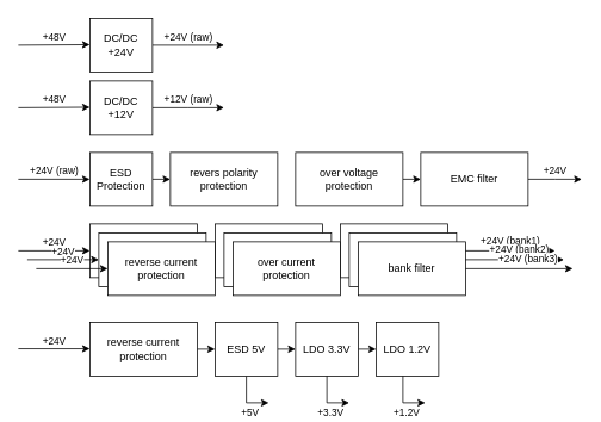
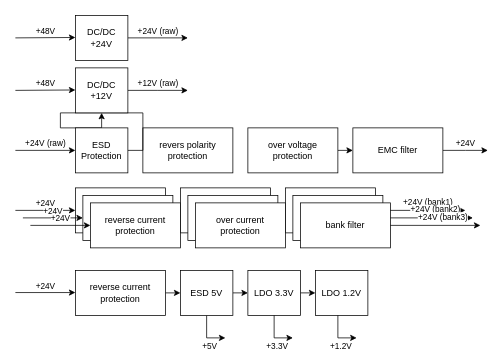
  <mxCell id="0" />
  <mxCell id="1" parent="0" />
  <mxCell id="2" value="revers polarity protection" style="rounded=0;whiteSpace=wrap;html=1;" vertex="1" parent="1"><mxGeometry x="190" y="170" width="120" height="60" as="geometry" /></mxCell>
  <mxCell id="3" style="edgeStyle=orthogonalEdgeStyle;rounded=0;orthogonalLoop=1;jettySize=auto;html=1;exitX=1;exitY=0.5;exitDx=0;exitDy=0;entryX=0;entryY=0.5;entryDx=0;entryDy=0;" edge="1" parent="1" source="4" target="6"><mxGeometry relative="1" as="geometry" /></mxCell>
  <mxCell id="4" value="over voltage protection" style="rounded=0;whiteSpace=wrap;html=1;" vertex="1" parent="1"><mxGeometry x="330" y="170" width="120" height="60" as="geometry" /></mxCell>
  <mxCell id="5" value="+24V" style="edgeStyle=orthogonalEdgeStyle;rounded=0;orthogonalLoop=1;jettySize=auto;html=1;exitX=1;exitY=0.5;exitDx=0;exitDy=0;verticalAlign=bottom;" edge="1" parent="1" source="6"><mxGeometry relative="1" as="geometry"><mxPoint x="650" y="200" as="targetPoint" /></mxGeometry></mxCell>
  <mxCell id="6" value="EMC filter" style="rounded=0;whiteSpace=wrap;html=1;" vertex="1" parent="1"><mxGeometry x="470" y="170" width="120" height="60" as="geometry" /></mxCell>
- <mxCell id="7" style="edgeStyle=orthogonalEdgeStyle;rounded=0;orthogonalLoop=1;jettySize=auto;html=1;exitX=1;exitY=0.5;exitDx=0;exitDy=0;entryX=0;entryY=0.5;entryDx=0;entryDy=0;" edge="1" parent="1" source="8" target="2"><mxGeometry relative="1" as="geometry" /></mxCell>
+ <mxCell id="7" style="edgeStyle=orthogonalEdgeStyle;rounded=0;orthogonalLoop=1;jettySize=auto;html=1;exitX=1;exitY=0.5;exitDx=0;exitDy=0;" edge="1" parent="1" source="8" target="11"><mxGeometry relative="1" as="geometry" /></mxCell>
  <mxCell id="8" value="ESD Protection" style="rounded=0;whiteSpace=wrap;html=1;" vertex="1" parent="1"><mxGeometry x="100" y="170" width="70" height="60" as="geometry" /></mxCell>
  <mxCell id="9" value="+24V (raw)" style="endArrow=classic;html=1;rounded=0;entryX=0;entryY=0.5;entryDx=0;entryDy=0;verticalAlign=bottom;" edge="1" parent="1" target="8"><mxGeometry width="50" height="50" relative="1" as="geometry"><mxPoint x="20" y="200" as="sourcePoint" /><mxPoint x="280" y="270" as="targetPoint" /></mxGeometry></mxCell>
  <mxCell id="10" value="+12V (raw)" style="edgeStyle=orthogonalEdgeStyle;rounded=0;orthogonalLoop=1;jettySize=auto;html=1;exitX=1;exitY=0.5;exitDx=0;exitDy=0;verticalAlign=bottom;" edge="1" parent="1" source="11"><mxGeometry relative="1" as="geometry"><mxPoint x="250" y="120" as="targetPoint" /></mxGeometry></mxCell>
  <mxCell id="11" value="DC/DC +12V" style="rounded=0;whiteSpace=wrap;html=1;" vertex="1" parent="1"><mxGeometry x="100" y="90" width="70" height="60" as="geometry" /></mxCell>
  <mxCell id="12" value="+48V" style="endArrow=classic;html=1;rounded=0;entryX=0;entryY=0.5;entryDx=0;entryDy=0;verticalAlign=bottom;" edge="1" parent="1"><mxGeometry width="50" height="50" relative="1" as="geometry"><mxPoint x="20" y="120" as="sourcePoint" /><mxPoint x="100" y="119.47" as="targetPoint" /></mxGeometry></mxCell>
  <mxCell id="13" value="+24V" style="edgeStyle=orthogonalEdgeStyle;rounded=0;orthogonalLoop=1;jettySize=auto;html=1;verticalAlign=bottom;" edge="1" parent="1"><mxGeometry relative="1" as="geometry"><mxPoint x="100" y="280" as="targetPoint" /><mxPoint x="20" y="280" as="sourcePoint" /></mxGeometry></mxCell>
  <mxCell id="14" value="reverse current protection" style="rounded=0;whiteSpace=wrap;html=1;" vertex="1" parent="1"><mxGeometry x="100" y="250" width="120" height="60" as="geometry" /></mxCell>
  <mxCell id="15" value="over current protection" style="rounded=0;whiteSpace=wrap;html=1;" vertex="1" parent="1"><mxGeometry x="240" y="250" width="120" height="60" as="geometry" /></mxCell>
  <mxCell id="16" value="bank filter" style="rounded=0;whiteSpace=wrap;html=1;" vertex="1" parent="1"><mxGeometry x="380" y="250" width="120" height="60" as="geometry" /></mxCell>
  <mxCell id="17" value="" style="endArrow=classic;html=1;rounded=0;exitX=1;exitY=0.5;exitDx=0;exitDy=0;" edge="1" parent="1" source="16"><mxGeometry width="50" height="50" relative="1" as="geometry"><mxPoint x="510" y="310" as="sourcePoint" /><mxPoint x="620" y="280" as="targetPoint" /></mxGeometry></mxCell>
  <mxCell id="18" value="+24V (bank1)" style="edgeLabel;html=1;align=center;verticalAlign=bottom;resizable=0;points=[];" connectable="0" vertex="1" parent="17"><mxGeometry x="0.147" y="3" relative="1" as="geometry"><mxPoint as="offset" /></mxGeometry></mxCell>
  <mxCell id="19" value="+24V" style="edgeStyle=orthogonalEdgeStyle;rounded=0;orthogonalLoop=1;jettySize=auto;html=1;verticalAlign=bottom;" edge="1" parent="1"><mxGeometry relative="1" as="geometry"><mxPoint x="110" y="290" as="targetPoint" /><mxPoint x="30" y="290" as="sourcePoint" /></mxGeometry></mxCell>
  <mxCell id="20" value="reverse current protection" style="rounded=0;whiteSpace=wrap;html=1;" vertex="1" parent="1"><mxGeometry x="110" y="260" width="120" height="60" as="geometry" /></mxCell>
  <mxCell id="21" value="over current protection" style="rounded=0;whiteSpace=wrap;html=1;" vertex="1" parent="1"><mxGeometry x="250" y="260" width="120" height="60" as="geometry" /></mxCell>
  <mxCell id="22" value="bank filter" style="rounded=0;whiteSpace=wrap;html=1;" vertex="1" parent="1"><mxGeometry x="390" y="260" width="120" height="60" as="geometry" /></mxCell>
  <mxCell id="23" value="" style="endArrow=classic;html=1;rounded=0;exitX=1;exitY=0.5;exitDx=0;exitDy=0;" edge="1" parent="1" source="22"><mxGeometry width="50" height="50" relative="1" as="geometry"><mxPoint x="520" y="320" as="sourcePoint" /><mxPoint x="630" y="290" as="targetPoint" /></mxGeometry></mxCell>
  <mxCell id="24" value="+24V (bank2)" style="edgeLabel;html=1;align=center;verticalAlign=bottom;resizable=0;points=[];" connectable="0" vertex="1" parent="23"><mxGeometry x="0.147" y="3" relative="1" as="geometry"><mxPoint as="offset" /></mxGeometry></mxCell>
  <mxCell id="25" value="+24V" style="edgeStyle=orthogonalEdgeStyle;rounded=0;orthogonalLoop=1;jettySize=auto;html=1;verticalAlign=bottom;" edge="1" parent="1"><mxGeometry relative="1" as="geometry"><mxPoint x="120" y="300" as="targetPoint" /><mxPoint x="40" y="300" as="sourcePoint" /></mxGeometry></mxCell>
  <mxCell id="26" value="reverse current protection" style="rounded=0;whiteSpace=wrap;html=1;" vertex="1" parent="1"><mxGeometry x="120" y="270" width="120" height="60" as="geometry" /></mxCell>
  <mxCell id="27" value="over current protection" style="rounded=0;whiteSpace=wrap;html=1;" vertex="1" parent="1"><mxGeometry x="260" y="270" width="120" height="60" as="geometry" /></mxCell>
  <mxCell id="28" value="bank filter" style="rounded=0;whiteSpace=wrap;html=1;" vertex="1" parent="1"><mxGeometry x="400" y="270" width="120" height="60" as="geometry" /></mxCell>
  <mxCell id="29" value="" style="endArrow=classic;html=1;rounded=0;exitX=1;exitY=0.5;exitDx=0;exitDy=0;" edge="1" parent="1" source="28"><mxGeometry width="50" height="50" relative="1" as="geometry"><mxPoint x="530" y="330" as="sourcePoint" /><mxPoint x="640" y="300" as="targetPoint" /></mxGeometry></mxCell>
  <mxCell id="30" value="+24V (bank3)" style="edgeLabel;html=1;align=center;verticalAlign=bottom;resizable=0;points=[];" connectable="0" vertex="1" parent="29"><mxGeometry x="0.147" y="3" relative="1" as="geometry"><mxPoint as="offset" /></mxGeometry></mxCell>
  <mxCell id="31" style="edgeStyle=orthogonalEdgeStyle;rounded=0;orthogonalLoop=1;jettySize=auto;html=1;exitX=1;exitY=0.5;exitDx=0;exitDy=0;entryX=0;entryY=0.5;entryDx=0;entryDy=0;" edge="1" parent="1" source="34" target="38"><mxGeometry relative="1" as="geometry" /></mxCell>
  <mxCell id="32" style="edgeStyle=orthogonalEdgeStyle;rounded=0;orthogonalLoop=1;jettySize=auto;html=1;exitX=0.5;exitY=1;exitDx=0;exitDy=0;entryX=0;entryY=0.5;entryDx=0;entryDy=0;" edge="1" parent="1" source="34"><mxGeometry relative="1" as="geometry"><mxPoint x="300" y="450" as="targetPoint" /><Array as="points"><mxPoint x="275" y="450" /></Array></mxGeometry></mxCell>
  <mxCell id="33" value="+5V" style="edgeLabel;html=1;align=center;verticalAlign=top;resizable=0;points=[];" connectable="0" vertex="1" parent="32"><mxGeometry x="0.189" y="2" relative="1" as="geometry"><mxPoint as="offset" /></mxGeometry></mxCell>
  <mxCell id="34" value="ESD 5V" style="rounded=0;whiteSpace=wrap;html=1;" vertex="1" parent="1"><mxGeometry x="240" y="360" width="70" height="60" as="geometry" /></mxCell>
  <mxCell id="35" style="edgeStyle=orthogonalEdgeStyle;rounded=0;orthogonalLoop=1;jettySize=auto;html=1;exitX=1;exitY=0.5;exitDx=0;exitDy=0;entryX=0;entryY=0.5;entryDx=0;entryDy=0;" edge="1" parent="1" source="36" target="34"><mxGeometry relative="1" as="geometry" /></mxCell>
  <mxCell id="36" value="reverse current protection" style="rounded=0;whiteSpace=wrap;html=1;" vertex="1" parent="1"><mxGeometry x="100" y="360" width="120" height="60" as="geometry" /></mxCell>
  <mxCell id="37" style="edgeStyle=orthogonalEdgeStyle;rounded=0;orthogonalLoop=1;jettySize=auto;html=1;exitX=1;exitY=0.5;exitDx=0;exitDy=0;entryX=0;entryY=0.5;entryDx=0;entryDy=0;" edge="1" parent="1" source="38" target="39"><mxGeometry relative="1" as="geometry" /></mxCell>
  <mxCell id="38" value="LDO 3.3V" style="rounded=0;whiteSpace=wrap;html=1;" vertex="1" parent="1"><mxGeometry x="330" y="360" width="70" height="60" as="geometry" /></mxCell>
  <mxCell id="39" value="LDO 1.2V" style="rounded=0;whiteSpace=wrap;html=1;" vertex="1" parent="1"><mxGeometry x="420" y="360" width="70" height="60" as="geometry" /></mxCell>
  <mxCell id="40" value="+24V" style="edgeStyle=orthogonalEdgeStyle;rounded=0;orthogonalLoop=1;jettySize=auto;html=1;verticalAlign=bottom;" edge="1" parent="1"><mxGeometry relative="1" as="geometry"><mxPoint x="100" y="389.58" as="targetPoint" /><mxPoint x="20" y="389.58" as="sourcePoint" /></mxGeometry></mxCell>
  <mxCell id="41" style="edgeStyle=orthogonalEdgeStyle;rounded=0;orthogonalLoop=1;jettySize=auto;html=1;exitX=0.5;exitY=1;exitDx=0;exitDy=0;entryX=0;entryY=0.5;entryDx=0;entryDy=0;" edge="1" parent="1"><mxGeometry relative="1" as="geometry"><mxPoint x="365" y="420" as="sourcePoint" /><mxPoint x="390" y="450" as="targetPoint" /><Array as="points"><mxPoint x="365" y="450" /></Array></mxGeometry></mxCell>
  <mxCell id="42" value="+3.3V" style="edgeLabel;html=1;align=center;verticalAlign=top;resizable=0;points=[];" connectable="0" vertex="1" parent="41"><mxGeometry x="0.189" y="2" relative="1" as="geometry"><mxPoint as="offset" /></mxGeometry></mxCell>
  <mxCell id="43" style="edgeStyle=orthogonalEdgeStyle;rounded=0;orthogonalLoop=1;jettySize=auto;html=1;exitX=0.5;exitY=1;exitDx=0;exitDy=0;entryX=0;entryY=0.5;entryDx=0;entryDy=0;" edge="1" parent="1"><mxGeometry relative="1" as="geometry"><mxPoint x="450" y="420" as="sourcePoint" /><mxPoint x="475" y="450" as="targetPoint" /><Array as="points"><mxPoint x="450" y="450" /></Array></mxGeometry></mxCell>
  <mxCell id="44" value="+1.2V" style="edgeLabel;html=1;align=center;verticalAlign=top;resizable=0;points=[];" connectable="0" vertex="1" parent="43"><mxGeometry x="0.189" y="2" relative="1" as="geometry"><mxPoint as="offset" /></mxGeometry></mxCell>
  <mxCell id="45" value="+24V (raw)" style="edgeStyle=orthogonalEdgeStyle;rounded=0;orthogonalLoop=1;jettySize=auto;html=1;exitX=1;exitY=0.5;exitDx=0;exitDy=0;verticalAlign=bottom;" edge="1" parent="1" source="46"><mxGeometry relative="1" as="geometry"><mxPoint x="250" y="50" as="targetPoint" /></mxGeometry></mxCell>
  <mxCell id="46" value="DC/DC +24V" style="rounded=0;whiteSpace=wrap;html=1;" vertex="1" parent="1"><mxGeometry x="100" y="20" width="70" height="60" as="geometry" /></mxCell>
  <mxCell id="47" value="+48V" style="endArrow=classic;html=1;rounded=0;entryX=0;entryY=0.5;entryDx=0;entryDy=0;verticalAlign=bottom;" edge="1" parent="1"><mxGeometry width="50" height="50" relative="1" as="geometry"><mxPoint x="20" y="50" as="sourcePoint" /><mxPoint x="100" y="49.47" as="targetPoint" /></mxGeometry></mxCell>
